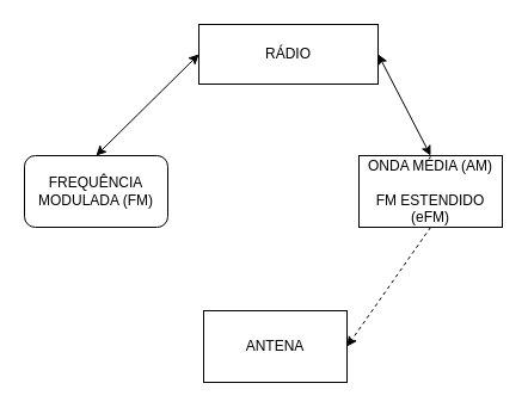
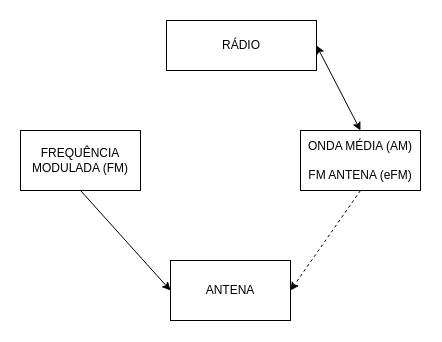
  <mxCell id="0" />
  <mxCell id="1" parent="0" />
- <mxCell id="2" value="FREQUÊNCIA MODULADA (FM)" style="whiteSpace=wrap;html=1;rounded=1;" vertex="1" parent="1"><mxGeometry x="20" y="130" width="120" height="60" as="geometry" /></mxCell>
- <mxCell id="3" value="ONDA MÉDIA (AM)&lt;br&gt;&lt;br&gt;FM ESTENDIDO (eFM)" style="rounded=0;whiteSpace=wrap;html=1;" vertex="1" parent="1"><mxGeometry x="300" y="130" width="120" height="60" as="geometry" /></mxCell>
+ <mxCell id="2" value="FREQUÊNCIA MODULADA (FM)" style="rounded=0;whiteSpace=wrap;html=1;" vertex="1" parent="1"><mxGeometry x="20" y="130" width="120" height="60" as="geometry" /></mxCell>
+ <mxCell id="3" value="ONDA MÉDIA (AM)&lt;br&gt;&lt;br&gt;FM ANTENA (eFM)" style="rounded=0;whiteSpace=wrap;html=1;" vertex="1" parent="1"><mxGeometry x="300" y="130" width="120" height="60" as="geometry" /></mxCell>
  <mxCell id="4" value="ANTENA" style="rounded=0;whiteSpace=wrap;html=1;" vertex="1" parent="1"><mxGeometry x="170" y="260" width="120" height="60" as="geometry" /></mxCell>
+ <mxCell id="5" value="" style="endArrow=classic;html=1;rounded=0;exitX=0.5;exitY=1;exitDx=0;exitDy=0;entryX=0;entryY=0.5;entryDx=0;entryDy=0;" edge="1" parent="1" source="2" target="4"><mxGeometry width="50" height="50" relative="1" as="geometry"><mxPoint x="370" y="270" as="sourcePoint" /><mxPoint x="420" y="220" as="targetPoint" /></mxGeometry></mxCell>
  <mxCell id="6" value="" style="endArrow=classic;html=1;rounded=0;exitX=0.5;exitY=1;exitDx=0;exitDy=0;entryX=1;entryY=0.5;entryDx=0;entryDy=0;dashed=1;" edge="1" parent="1" source="3" target="4"><mxGeometry width="50" height="50" relative="1" as="geometry"><mxPoint x="370" y="270" as="sourcePoint" /><mxPoint x="410" y="270" as="targetPoint" /></mxGeometry></mxCell>
  <mxCell id="7" value="RÁDIO" style="rounded=0;whiteSpace=wrap;html=1;" vertex="1" parent="1"><mxGeometry x="166" y="20" width="150" height="50" as="geometry" /></mxCell>
- <mxCell id="8" value="" style="endArrow=classic;startArrow=classic;html=1;rounded=0;entryX=0;entryY=0.5;entryDx=0;entryDy=0;exitX=0.5;exitY=0;exitDx=0;exitDy=0;" edge="1" parent="1" source="2" target="7"><mxGeometry width="50" height="50" relative="1" as="geometry"><mxPoint x="26" y="100" as="sourcePoint" /><mxPoint x="76" y="50" as="targetPoint" /></mxGeometry></mxCell>
  <mxCell id="9" value="" style="endArrow=classic;startArrow=classic;html=1;rounded=0;entryX=1;entryY=0.5;entryDx=0;entryDy=0;exitX=0.5;exitY=0;exitDx=0;exitDy=0;" edge="1" parent="1" source="3" target="7"><mxGeometry width="50" height="50" relative="1" as="geometry"><mxPoint x="326" y="110" as="sourcePoint" /><mxPoint x="376" y="60" as="targetPoint" /></mxGeometry></mxCell>
